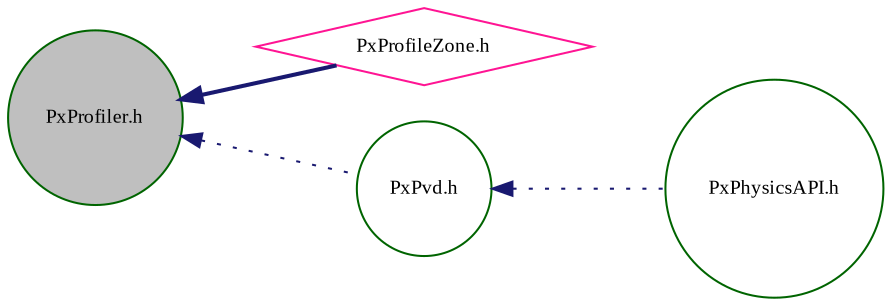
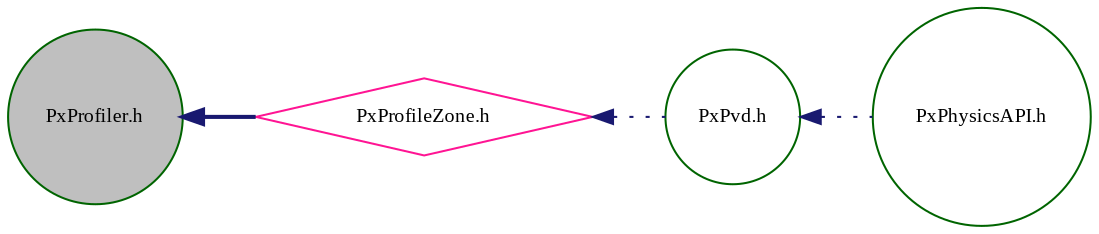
  digraph {
    fontname="Liberation Serif"
    rankdir=LR
    node [color=darkgreen fillcolor=white fontname="Liberation Serif" fontsize=10 shape=circle style=filled]
    edge [color=midnightblue dir=back fontname="Liberation Serif" fontsize=10 labelfontname=Helvetica labelfontsize=10 style=dotted]
    n1 [fillcolor=grey75 fontcolor=black height=0.2 label="PxProfiler.h" width=0.4]
    n2 [color=deeppink height=0.2 label="PxProfileZone.h" shape=diamond width=0.4]
    n3 [height=0.2 label="PxPvd.h" width=0.4]
    n4 [height=0.2 label="PxPhysicsAPI.h" width=0.4]
    n1 -> n2 [style=bold]
-   n1 -> n3
+   n2 -> n3
    n3 -> n4
  }
